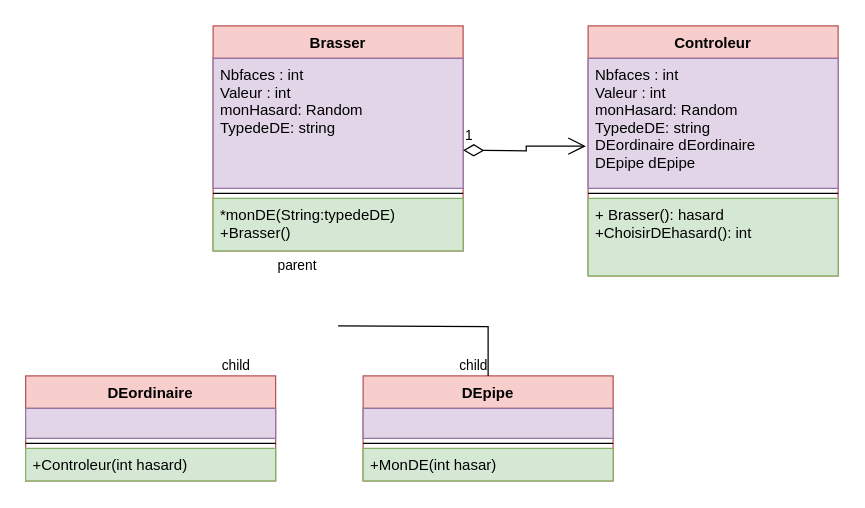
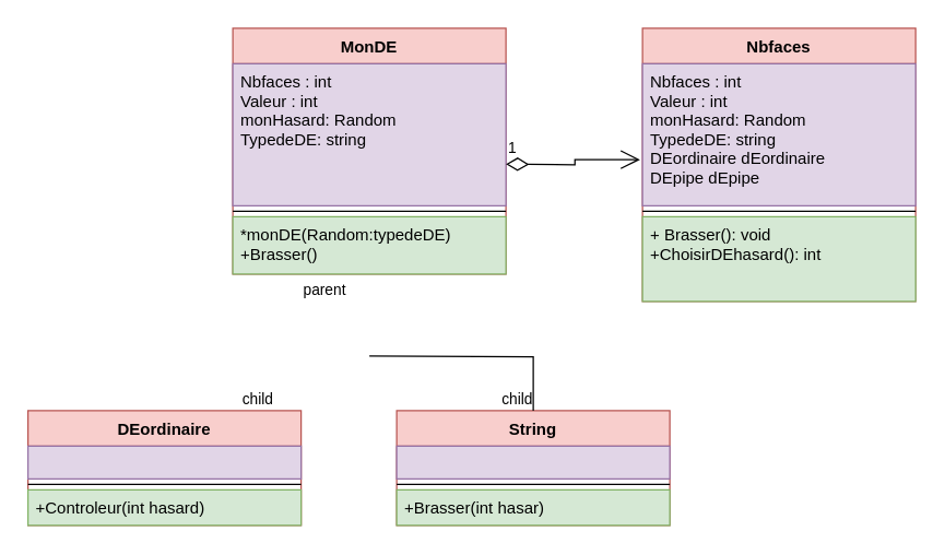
  <mxCell id="0" />
  <mxCell id="1" parent="0" />
- <mxCell id="2" value="Brasser" style="swimlane;fontStyle=1;align=center;verticalAlign=top;childLayout=stackLayout;horizontal=1;startSize=26;horizontalStack=0;resizeParent=1;resizeParentMax=0;resizeLast=0;collapsible=1;marginBottom=0;labelBorderColor=none;labelBackgroundColor=none;fillColor=#f8cecc;strokeColor=#b85450;" vertex="1" parent="1"><mxGeometry x="170" y="20" width="200" height="180" as="geometry" /></mxCell>
+ <mxCell id="2" value="MonDE" style="swimlane;fontStyle=1;align=center;verticalAlign=top;childLayout=stackLayout;horizontal=1;startSize=26;horizontalStack=0;resizeParent=1;resizeParentMax=0;resizeLast=0;collapsible=1;marginBottom=0;labelBorderColor=none;labelBackgroundColor=none;fillColor=#f8cecc;strokeColor=#b85450;" vertex="1" parent="1"><mxGeometry x="170" y="20" width="200" height="180" as="geometry" /></mxCell>
  <mxCell id="3" value="Nbfaces : int&#10;Valeur : int&#10;monHasard: Random&#10;TypedeDE: string&#10;" style="text;strokeColor=#9673a6;fillColor=#e1d5e7;align=left;verticalAlign=top;spacingLeft=4;spacingRight=4;overflow=hidden;rotatable=0;points=[[0,0.5],[1,0.5]];portConstraint=eastwest;" vertex="1" parent="2"><mxGeometry y="26" width="200" height="104" as="geometry" /></mxCell>
  <mxCell id="4" value="" style="line;strokeWidth=1;fillColor=none;align=left;verticalAlign=middle;spacingTop=-1;spacingLeft=3;spacingRight=3;rotatable=0;labelPosition=right;points=[];portConstraint=eastwest;" vertex="1" parent="2"><mxGeometry y="130" width="200" height="8" as="geometry" /></mxCell>
- <mxCell id="5" value="*monDE(String:typedeDE)&#10;+Brasser()" style="text;strokeColor=#82b366;fillColor=#d5e8d4;align=left;verticalAlign=top;spacingLeft=4;spacingRight=4;overflow=hidden;rotatable=0;points=[[0,0.5],[1,0.5]];portConstraint=eastwest;" vertex="1" parent="2"><mxGeometry y="138" width="200" height="42" as="geometry" /></mxCell>
- <mxCell id="6" value="Controleur" style="swimlane;fontStyle=1;align=center;verticalAlign=top;childLayout=stackLayout;horizontal=1;startSize=26;horizontalStack=0;resizeParent=1;resizeParentMax=0;resizeLast=0;collapsible=1;marginBottom=0;labelBorderColor=none;labelBackgroundColor=none;fillColor=#f8cecc;strokeColor=#b85450;" vertex="1" parent="1"><mxGeometry x="470" y="20" width="200" height="200" as="geometry" /></mxCell>
+ <mxCell id="5" value="*monDE(Random:typedeDE)&#10;+Brasser()" style="text;strokeColor=#82b366;fillColor=#d5e8d4;align=left;verticalAlign=top;spacingLeft=4;spacingRight=4;overflow=hidden;rotatable=0;points=[[0,0.5],[1,0.5]];portConstraint=eastwest;" vertex="1" parent="2"><mxGeometry y="138" width="200" height="42" as="geometry" /></mxCell>
+ <mxCell id="6" value="Nbfaces" style="swimlane;fontStyle=1;align=center;verticalAlign=top;childLayout=stackLayout;horizontal=1;startSize=26;horizontalStack=0;resizeParent=1;resizeParentMax=0;resizeLast=0;collapsible=1;marginBottom=0;labelBorderColor=none;labelBackgroundColor=none;fillColor=#f8cecc;strokeColor=#b85450;" vertex="1" parent="1"><mxGeometry x="470" y="20" width="200" height="200" as="geometry" /></mxCell>
  <mxCell id="7" value="Nbfaces : int&#10;Valeur : int&#10;monHasard: Random&#10;TypedeDE: string&#10;DEordinaire dEordinaire&#10;DEpipe dEpipe&#10;" style="text;strokeColor=#9673a6;fillColor=#e1d5e7;align=left;verticalAlign=top;spacingLeft=4;spacingRight=4;overflow=hidden;rotatable=0;points=[[0,0.5],[1,0.5]];portConstraint=eastwest;" vertex="1" parent="6"><mxGeometry y="26" width="200" height="104" as="geometry" /></mxCell>
  <mxCell id="8" value="" style="line;strokeWidth=1;fillColor=none;align=left;verticalAlign=middle;spacingTop=-1;spacingLeft=3;spacingRight=3;rotatable=0;labelPosition=right;points=[];portConstraint=eastwest;" vertex="1" parent="6"><mxGeometry y="130" width="200" height="8" as="geometry" /></mxCell>
- <mxCell id="9" value="+ Brasser(): hasard&#10;+ChoisirDEhasard(): int&#10;&#10;" style="text;strokeColor=#82b366;fillColor=#d5e8d4;align=left;verticalAlign=top;spacingLeft=4;spacingRight=4;overflow=hidden;rotatable=0;points=[[0,0.5],[1,0.5]];portConstraint=eastwest;" vertex="1" parent="6"><mxGeometry y="138" width="200" height="62" as="geometry" /></mxCell>
- <mxCell id="10" value="DEpipe" style="swimlane;fontStyle=1;align=center;verticalAlign=top;childLayout=stackLayout;horizontal=1;startSize=26;horizontalStack=0;resizeParent=1;resizeParentMax=0;resizeLast=0;collapsible=1;marginBottom=0;labelBorderColor=none;labelBackgroundColor=none;fillColor=#f8cecc;strokeColor=#b85450;" vertex="1" parent="1"><mxGeometry x="290" y="300" width="200" height="84" as="geometry" /></mxCell>
+ <mxCell id="9" value="+ Brasser(): void&#10;+ChoisirDEhasard(): int&#10;&#10;" style="text;strokeColor=#82b366;fillColor=#d5e8d4;align=left;verticalAlign=top;spacingLeft=4;spacingRight=4;overflow=hidden;rotatable=0;points=[[0,0.5],[1,0.5]];portConstraint=eastwest;" vertex="1" parent="6"><mxGeometry y="138" width="200" height="62" as="geometry" /></mxCell>
+ <mxCell id="10" value="String" style="swimlane;fontStyle=1;align=center;verticalAlign=top;childLayout=stackLayout;horizontal=1;startSize=26;horizontalStack=0;resizeParent=1;resizeParentMax=0;resizeLast=0;collapsible=1;marginBottom=0;labelBorderColor=none;labelBackgroundColor=none;fillColor=#f8cecc;strokeColor=#b85450;" vertex="1" parent="1"><mxGeometry x="290" y="300" width="200" height="84" as="geometry" /></mxCell>
  <mxCell id="11" value="" style="text;strokeColor=#9673a6;fillColor=#e1d5e7;align=left;verticalAlign=top;spacingLeft=4;spacingRight=4;overflow=hidden;rotatable=0;points=[[0,0.5],[1,0.5]];portConstraint=eastwest;" vertex="1" parent="10"><mxGeometry y="26" width="200" height="24" as="geometry" /></mxCell>
  <mxCell id="12" value="" style="line;strokeWidth=1;fillColor=none;align=left;verticalAlign=middle;spacingTop=-1;spacingLeft=3;spacingRight=3;rotatable=0;labelPosition=right;points=[];portConstraint=eastwest;" vertex="1" parent="10"><mxGeometry y="50" width="200" height="8" as="geometry" /></mxCell>
- <mxCell id="13" value="+MonDE(int hasar)" style="text;strokeColor=#82b366;fillColor=#d5e8d4;align=left;verticalAlign=top;spacingLeft=4;spacingRight=4;overflow=hidden;rotatable=0;points=[[0,0.5],[1,0.5]];portConstraint=eastwest;" vertex="1" parent="10"><mxGeometry y="58" width="200" height="26" as="geometry" /></mxCell>
+ <mxCell id="13" value="+Brasser(int hasar)" style="text;strokeColor=#82b366;fillColor=#d5e8d4;align=left;verticalAlign=top;spacingLeft=4;spacingRight=4;overflow=hidden;rotatable=0;points=[[0,0.5],[1,0.5]];portConstraint=eastwest;" vertex="1" parent="10"><mxGeometry y="58" width="200" height="26" as="geometry" /></mxCell>
  <mxCell id="14" value="DEordinaire" style="swimlane;fontStyle=1;align=center;verticalAlign=top;childLayout=stackLayout;horizontal=1;startSize=26;horizontalStack=0;resizeParent=1;resizeParentMax=0;resizeLast=0;collapsible=1;marginBottom=0;labelBorderColor=none;labelBackgroundColor=none;fillColor=#f8cecc;strokeColor=#b85450;" vertex="1" parent="1"><mxGeometry x="20" y="300" width="200" height="84" as="geometry" /></mxCell>
  <mxCell id="15" value="" style="text;strokeColor=#9673a6;fillColor=#e1d5e7;align=left;verticalAlign=top;spacingLeft=4;spacingRight=4;overflow=hidden;rotatable=0;points=[[0,0.5],[1,0.5]];portConstraint=eastwest;" vertex="1" parent="14"><mxGeometry y="26" width="200" height="24" as="geometry" /></mxCell>
  <mxCell id="16" value="" style="line;strokeWidth=1;fillColor=none;align=left;verticalAlign=middle;spacingTop=-1;spacingLeft=3;spacingRight=3;rotatable=0;labelPosition=right;points=[];portConstraint=eastwest;" vertex="1" parent="14"><mxGeometry y="50" width="200" height="8" as="geometry" /></mxCell>
  <mxCell id="17" value="+Controleur(int hasard)" style="text;strokeColor=#82b366;fillColor=#d5e8d4;align=left;verticalAlign=top;spacingLeft=4;spacingRight=4;overflow=hidden;rotatable=0;points=[[0,0.5],[1,0.5]];portConstraint=eastwest;" vertex="1" parent="14"><mxGeometry y="58" width="200" height="26" as="geometry" /></mxCell>
  <mxCell id="18" value="" style="endArrow=none;html=1;edgeStyle=orthogonalEdgeStyle;rounded=0;" edge="1" parent="1" target="10"><mxGeometry relative="1" as="geometry"><mxPoint x="270" y="260" as="sourcePoint" /><mxPoint x="424" y="240" as="targetPoint" /></mxGeometry></mxCell>
  <mxCell id="19" value="parent" style="edgeLabel;resizable=0;html=1;align=left;verticalAlign=bottom;labelBackgroundColor=none;labelBorderColor=none;" connectable="0" vertex="1" parent="18"><mxGeometry x="-1" relative="1" as="geometry"><mxPoint x="-50" y="-40" as="offset" /></mxGeometry></mxCell>
  <mxCell id="20" value="child" style="edgeLabel;resizable=0;html=1;align=right;verticalAlign=bottom;labelBackgroundColor=none;labelBorderColor=none;" connectable="0" vertex="1" parent="18"><mxGeometry x="1" relative="1" as="geometry" /></mxCell>
  <mxCell id="21" value="child" style="edgeLabel;resizable=0;html=1;align=right;verticalAlign=bottom;labelBackgroundColor=none;labelBorderColor=none;" connectable="0" vertex="1" parent="1"><mxGeometry x="200" y="300" as="geometry" /></mxCell>
  <mxCell id="22" value="1" style="endArrow=open;html=1;endSize=12;startArrow=diamondThin;startSize=14;startFill=0;edgeStyle=orthogonalEdgeStyle;align=left;verticalAlign=bottom;rounded=0;entryX=-0.009;entryY=0.675;entryDx=0;entryDy=0;entryPerimeter=0;" edge="1" parent="1" target="7"><mxGeometry x="-1" y="3" relative="1" as="geometry"><mxPoint x="370" y="119.5" as="sourcePoint" /><mxPoint x="460" y="120" as="targetPoint" /></mxGeometry></mxCell>
